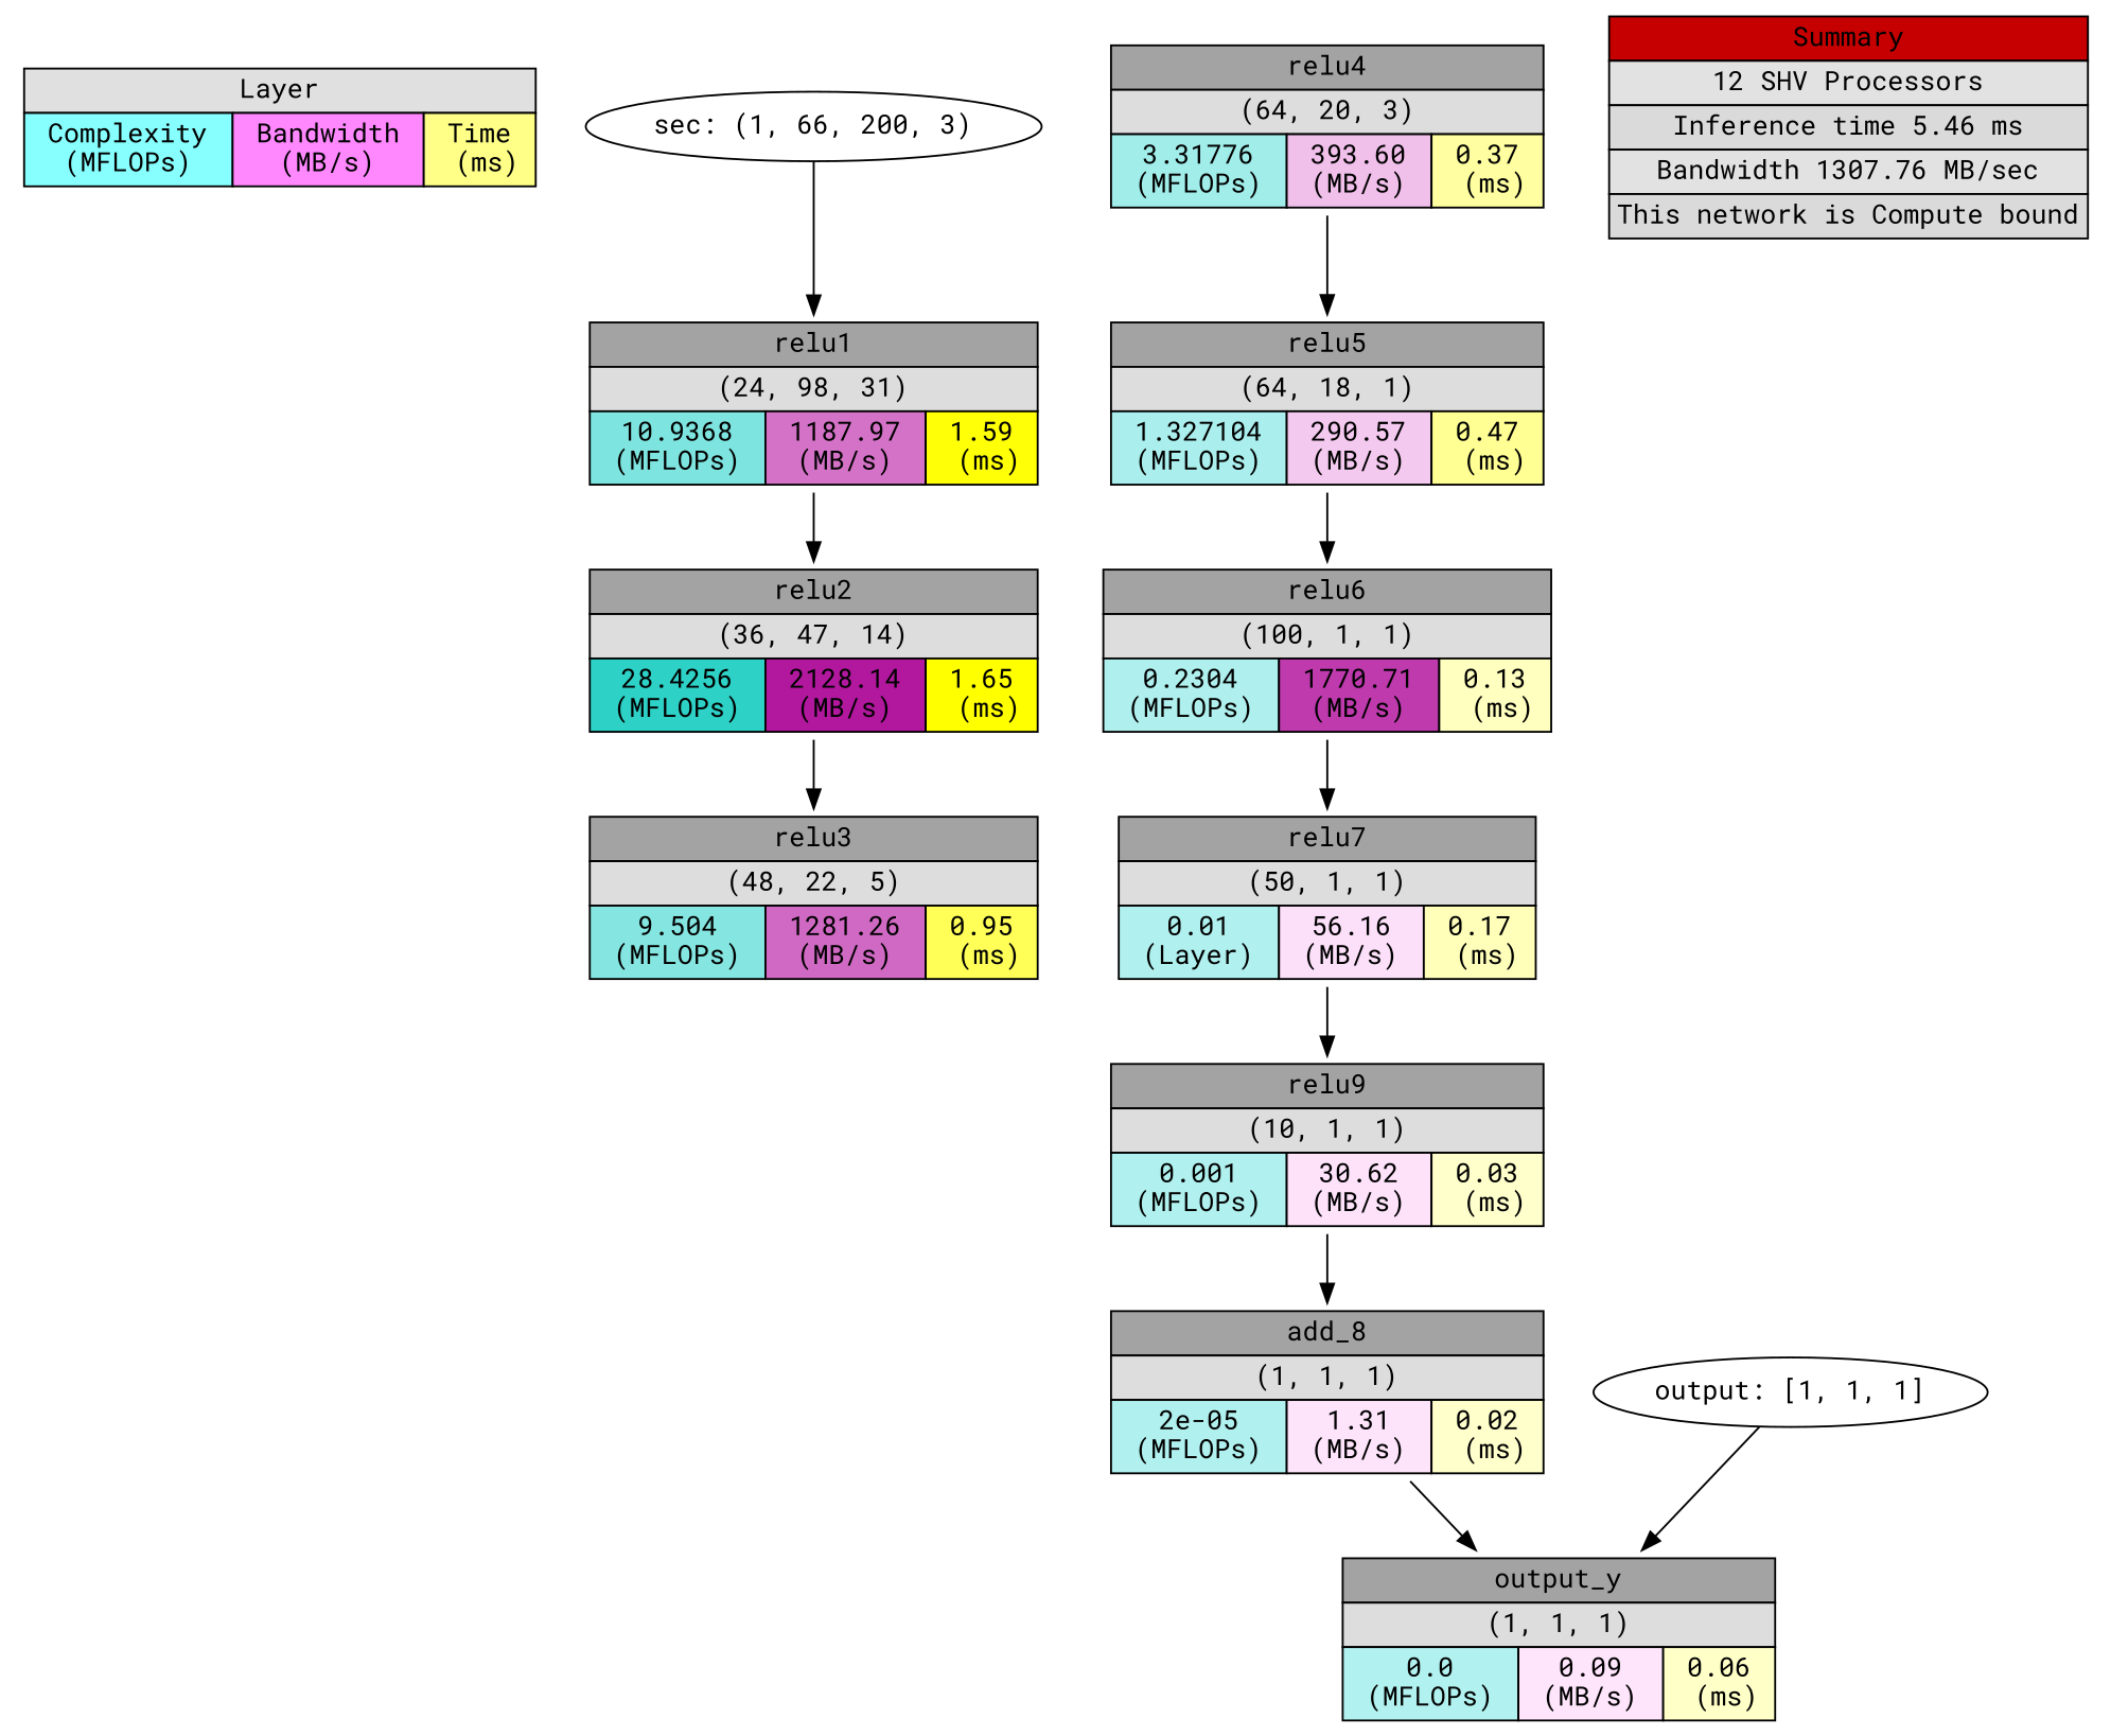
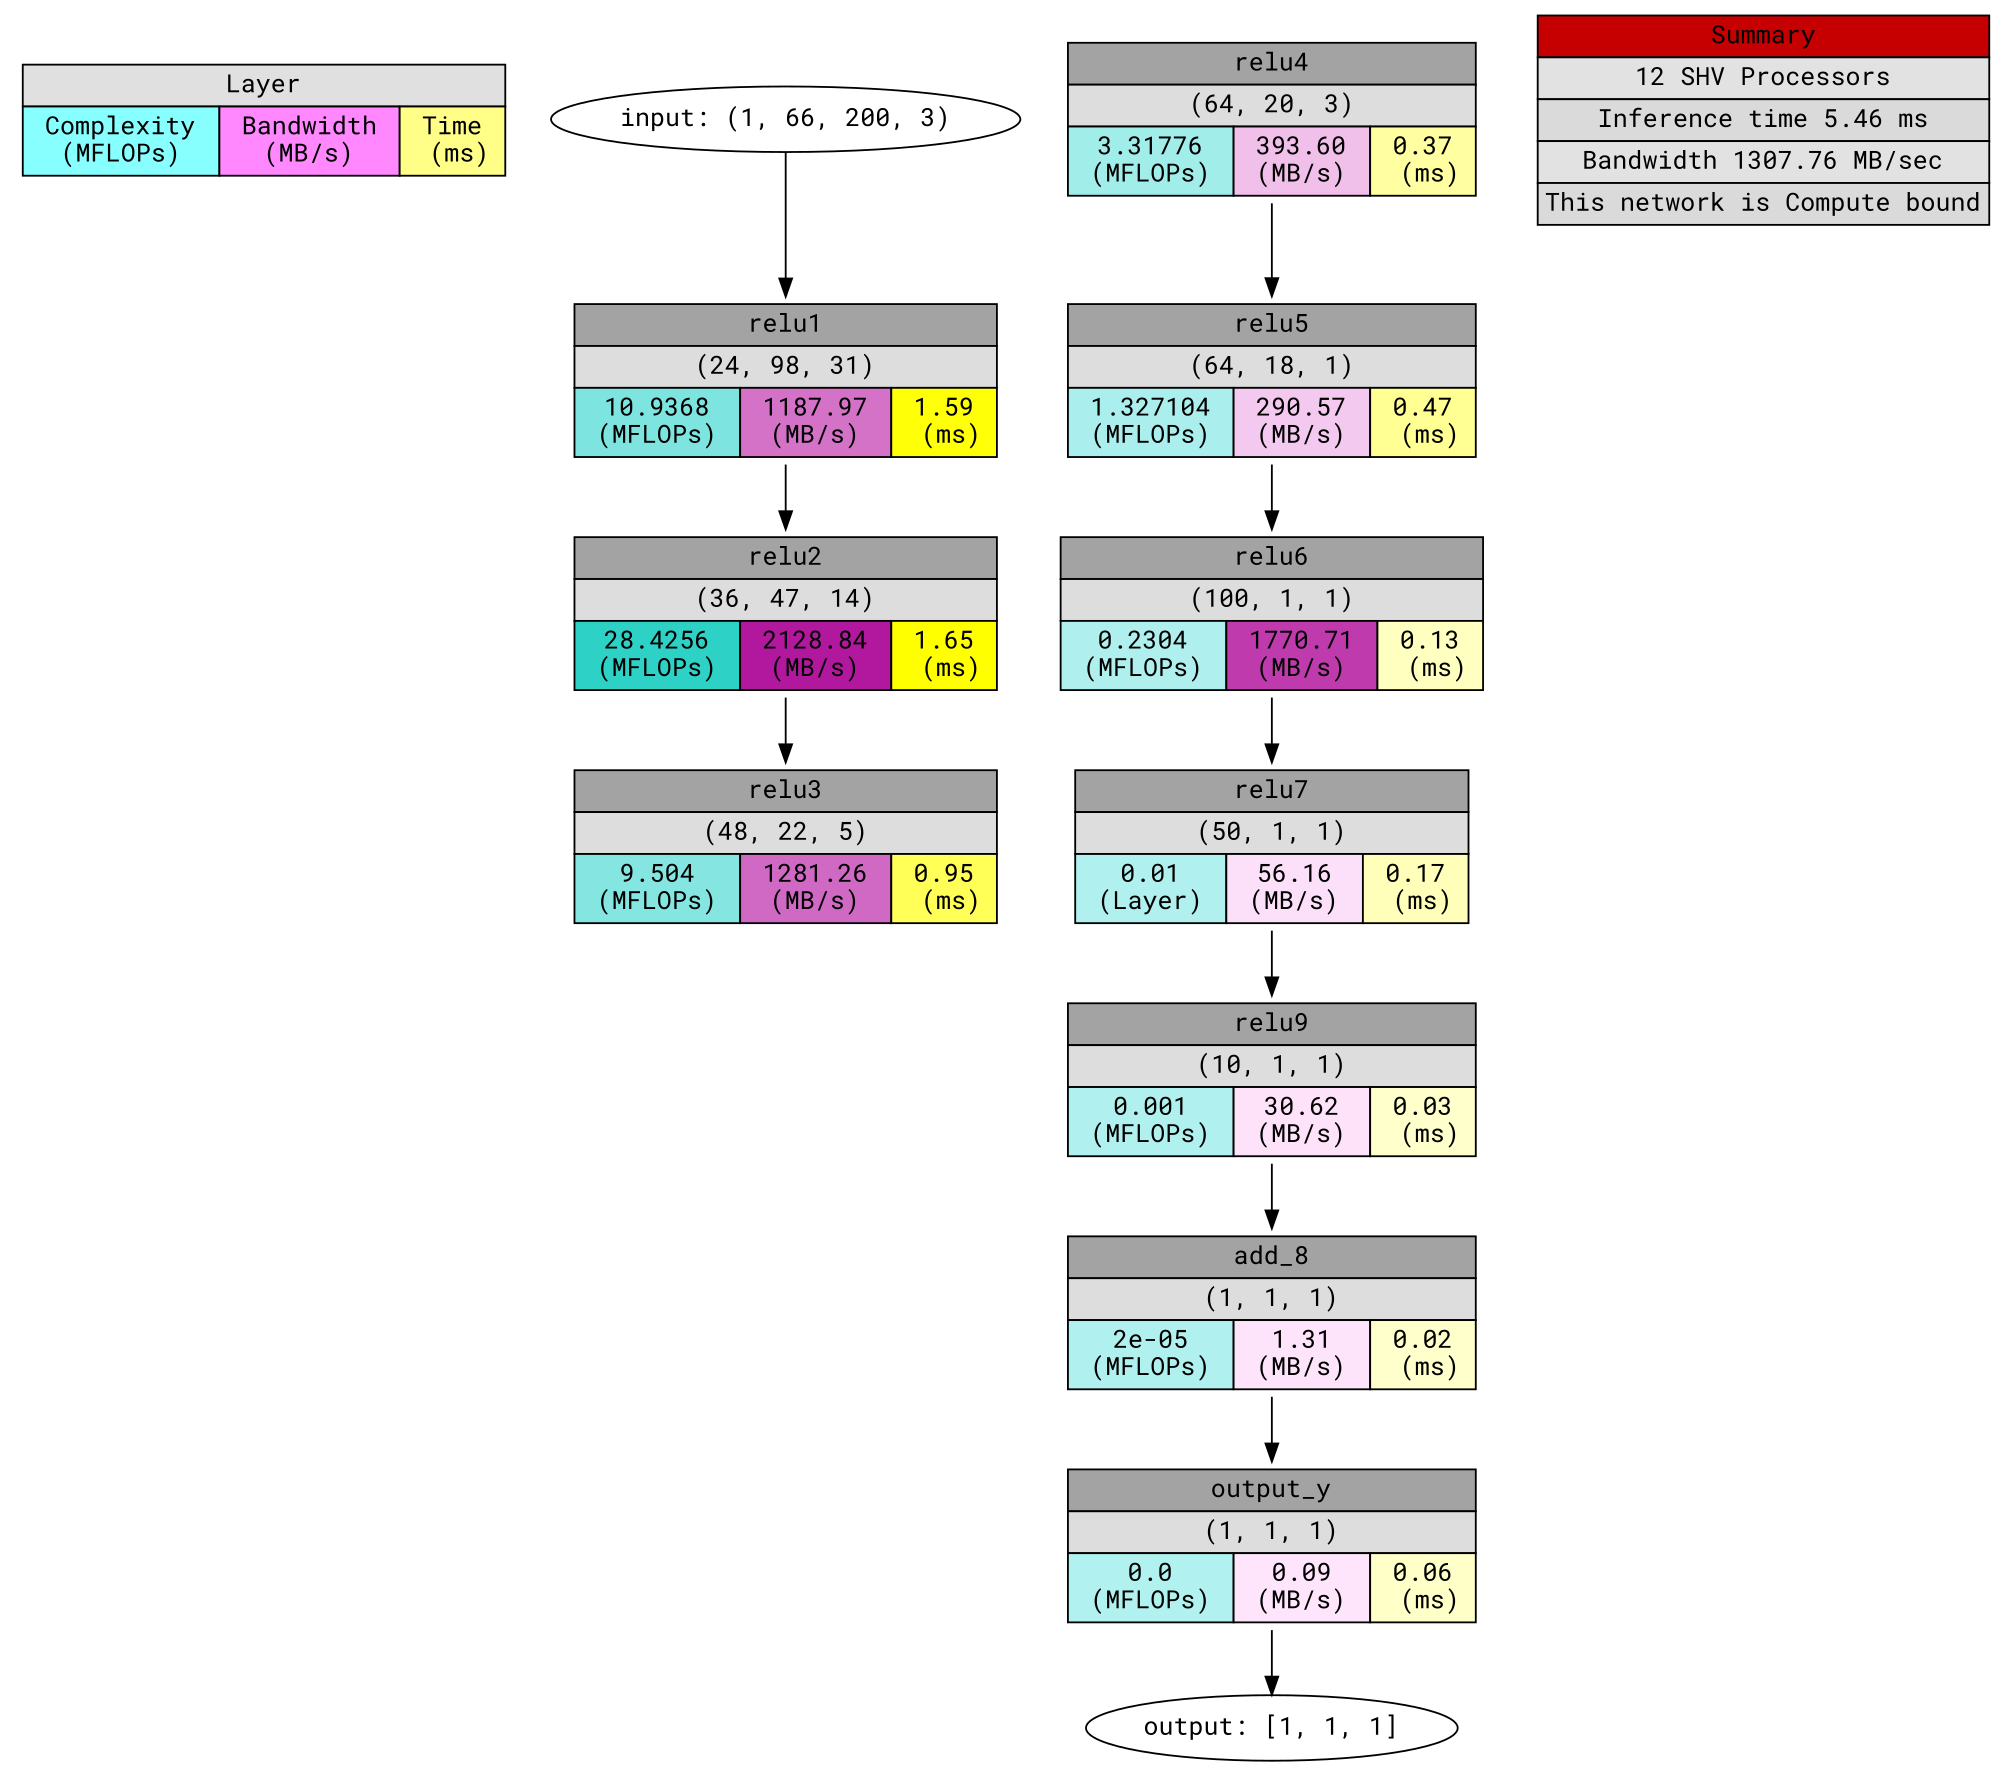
  digraph {
    fontname="Roboto Mono"
    node [fontname="Roboto Mono" shape=plaintext]
    edge [fontname="Roboto Mono"]
    n1 [label=<<TABLE BORDER="0" CELLBORDER="1" CELLSPACING="0" CELLPADDING="3"> <TR><TD  BGCOLOR = "#E0E0E0" COLSPAN="3">Layer</TD></TR> <TR><TD BGCOLOR = "#88FFFF"> Complexity <br/> (MFLOPs) </TD> <TD BGCOLOR = "#FF88FF"> Bandwidth <br/> (MB/s) </TD> <TD BGCOLOR = "#FFFF88"> Time <br/> (ms)</TD></TR> </TABLE>>]
-   n2 [label="sec: (1, 66, 200, 3)" shape=""]
+   n2 [label="input: (1, 66, 200, 3)" shape=""]
    n3 [label=< <TABLE BORDER="0" CELLBORDER="1" CELLSPACING="0" CELLPADDING="3"> <TR>     <TD  BGCOLOR = "#A3A3A3" COLSPAN="3">relu1</TD> </TR> <TR>     <TD  BGCOLOR = "#DDDDDD" COLSPAN="3">(24, 98, 31)</TD> </TR> <TR>     <TD BGCOLOR = "#7EE4DF"> 10.9368 <br/> (MFLOPs) </TD>     <TD BGCOLOR = "#D472C7"> 1187.97 <br/> (MB/s) </TD>     <TD BGCOLOR = "#FFFF7"> 1.59 <br/> (ms)</TD> </TR> </TABLE>>]
-   n4 [label=< <TABLE BORDER="0" CELLBORDER="1" CELLSPACING="0" CELLPADDING="3"> <TR>     <TD  BGCOLOR = "#A3A3A3" COLSPAN="3">relu2</TD> </TR> <TR>     <TD  BGCOLOR = "#DDDDDD" COLSPAN="3">(36, 47, 14)</TD> </TR> <TR>     <TD BGCOLOR = "#2ED1C6"> 28.4256 <br/> (MFLOPs) </TD>     <TD BGCOLOR = "#B2189E"> 2128.14 <br/> (MB/s) </TD>     <TD BGCOLOR = "#FFFF0"> 1.65 <br/> (ms)</TD> </TR> </TABLE>>]
+   n4 [label=< <TABLE BORDER="0" CELLBORDER="1" CELLSPACING="0" CELLPADDING="3"> <TR>     <TD  BGCOLOR = "#A3A3A3" COLSPAN="3">relu2</TD> </TR> <TR>     <TD  BGCOLOR = "#DDDDDD" COLSPAN="3">(36, 47, 14)</TD> </TR> <TR>     <TD BGCOLOR = "#2ED1C6"> 28.4256 <br/> (MFLOPs) </TD>     <TD BGCOLOR = "#B2189E"> 2128.84 <br/> (MB/s) </TD>     <TD BGCOLOR = "#FFFF0"> 1.65 <br/> (ms)</TD> </TR> </TABLE>>]
    n5 [label=< <TABLE BORDER="0" CELLBORDER="1" CELLSPACING="0" CELLPADDING="3"> <TR>     <TD  BGCOLOR = "#A3A3A3" COLSPAN="3">relu3</TD> </TR> <TR>     <TD  BGCOLOR = "#DDDDDD" COLSPAN="3">(48, 22, 5)</TD> </TR> <TR>     <TD BGCOLOR = "#85E6E1"> 9.504 <br/> (MFLOPs) </TD>     <TD BGCOLOR = "#D069C3"> 1281.26 <br/> (MB/s) </TD>     <TD BGCOLOR = "#FFFF58"> 0.95 <br/> (ms)</TD> </TR> </TABLE>>]
    n6 [label=< <TABLE BORDER="0" CELLBORDER="1" CELLSPACING="0" CELLPADDING="3"> <TR>     <TD  BGCOLOR = "#A3A3A3" COLSPAN="3">relu4</TD> </TR> <TR>     <TD  BGCOLOR = "#DDDDDD" COLSPAN="3">(64, 20, 3)</TD> </TR> <TR>     <TD BGCOLOR = "#A1EDEA"> 3.31776 <br/> (MFLOPs) </TD>     <TD BGCOLOR = "#F0BFEA"> 393.60 <br/> (MB/s) </TD>     <TD BGCOLOR = "#FFFFA1"> 0.37 <br/> (ms)</TD> </TR> </TABLE>>]
    n7 [label=< <TABLE BORDER="0" CELLBORDER="1" CELLSPACING="0" CELLPADDING="3"> <TR>     <TD  BGCOLOR = "#A3A3A3" COLSPAN="3">relu5</TD> </TR> <TR>     <TD  BGCOLOR = "#DDDDDD" COLSPAN="3">(64, 18, 1)</TD> </TR> <TR>     <TD BGCOLOR = "#AAEFED"> 1.327104 <br/> (MFLOPs) </TD>     <TD BGCOLOR = "#F4C9EF"> 290.57 <br/> (MB/s) </TD>     <TD BGCOLOR = "#FFFF94"> 0.47 <br/> (ms)</TD> </TR> </TABLE>>]
    n8 [label=< <TABLE BORDER="0" CELLBORDER="1" CELLSPACING="0" CELLPADDING="3"> <TR>     <TD  BGCOLOR = "#A3A3A3" COLSPAN="3">relu6</TD> </TR> <TR>     <TD  BGCOLOR = "#DDDDDD" COLSPAN="3">(100, 1, 1)</TD> </TR> <TR>     <TD BGCOLOR = "#AFF0EE"> 0.2304 <br/> (MFLOPs) </TD>     <TD BGCOLOR = "#BE3AAD"> 1770.71 <br/> (MB/s) </TD>     <TD BGCOLOR = "#FFFFBF"> 0.13 <br/> (ms)</TD> </TR> </TABLE>>]
    n9 [label=< <TABLE BORDER="0" CELLBORDER="1" CELLSPACING="0" CELLPADDING="3"> <TR>     <TD  BGCOLOR = "#A3A3A3" COLSPAN="3">relu7</TD> </TR> <TR>     <TD  BGCOLOR = "#DDDDDD" COLSPAN="3">(50, 1, 1)</TD> </TR> <TR>     <TD BGCOLOR = "#B0F0EE"> 0.01 <br/> (Layer) </TD>     <TD BGCOLOR = "#FCDFF9"> 56.16 <br/> (MB/s) </TD>     <TD BGCOLOR = "#FFFFBA"> 0.17 <br/> (ms)</TD> </TR> </TABLE>>]
    n10 [label=< <TABLE BORDER="0" CELLBORDER="1" CELLSPACING="0" CELLPADDING="3"> <TR>     <TD  BGCOLOR = "#A3A3A3" COLSPAN="3">relu9</TD> </TR> <TR>     <TD  BGCOLOR = "#DDDDDD" COLSPAN="3">(10, 1, 1)</TD> </TR> <TR>     <TD BGCOLOR = "#B0F0EE"> 0.001 <br/> (MFLOPs) </TD>     <TD BGCOLOR = "#FDE2FA"> 30.62 <br/> (MB/s) </TD>     <TD BGCOLOR = "#FFFFCC"> 0.03 <br/> (ms)</TD> </TR> </TABLE>>]
    n11 [label=< <TABLE BORDER="0" CELLBORDER="1" CELLSPACING="0" CELLPADDING="3"> <TR>     <TD  BGCOLOR = "#A3A3A3" COLSPAN="3">add_8</TD> </TR> <TR>     <TD  BGCOLOR = "#DDDDDD" COLSPAN="3">(1, 1, 1)</TD> </TR> <TR>     <TD BGCOLOR = "#B0F0EE"> 2e-05 <br/> (MFLOPs) </TD>     <TD BGCOLOR = "#FEE4FB"> 1.31 <br/> (MB/s) </TD>     <TD BGCOLOR = "#FFFFCC"> 0.02 <br/> (ms)</TD> </TR> </TABLE>>]
    n12 [label=< <TABLE BORDER="0" CELLBORDER="1" CELLSPACING="0" CELLPADDING="3"> <TR>     <TD  BGCOLOR = "#A3A3A3" COLSPAN="3">output_y</TD> </TR> <TR>     <TD  BGCOLOR = "#DDDDDD" COLSPAN="3">(1, 1, 1)</TD> </TR> <TR>     <TD BGCOLOR = "#B1F1EF"> 0.0 <br/> (MFLOPs) </TD>     <TD BGCOLOR = "#FFE5FC"> 0.09 <br/> (MB/s) </TD>     <TD BGCOLOR = "#FFFFC8"> 0.06 <br/> (ms)</TD> </TR> </TABLE>>]
    n13 [label="output: [1, 1, 1]" shape=""]
    n14 [label=<<TABLE BORDER="0" CELLBORDER="1" CELLSPACING="0" CELLPADDING="3"> <TR><TD  BGCOLOR = "#C60000" COLSPAN="3">Summary</TD></TR> <TR><TD  BGCOLOR = "#E2E2E2" COLSPAN="3">12 SHV Processors</TD></TR> <TR><TD  BGCOLOR = "#DADADA" COLSPAN="3">Inference time 5.46 ms</TD></TR> <TR><TD  BGCOLOR = "#E2E2E2" COLSPAN="3">Bandwidth 1307.76 MB/sec</TD></TR> <TR><TD  BGCOLOR = "#DADADA" COLSPAN="3">This network is Compute bound</TD></TR> </TABLE>>]
    n2 -> n3
    n3 -> n4
    n4 -> n5
    n6 -> n7
    n7 -> n8
    n8 -> n9
    n9 -> n10
    n10 -> n11
    n11 -> n12
-   n13 -> n12
+   n12 -> n13
  }
